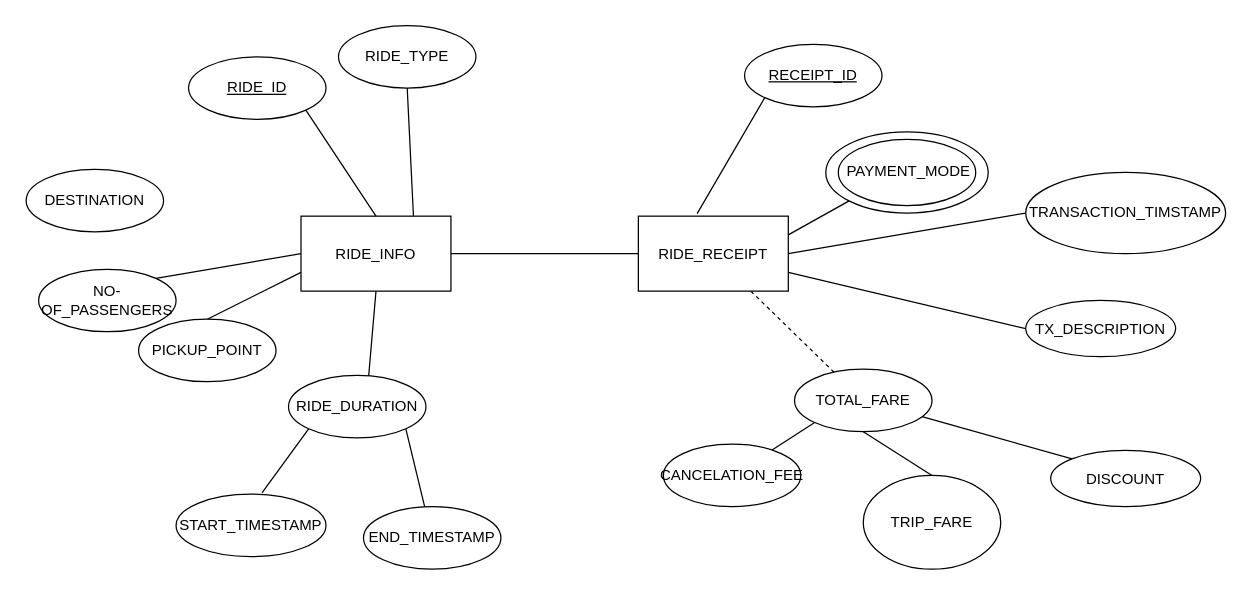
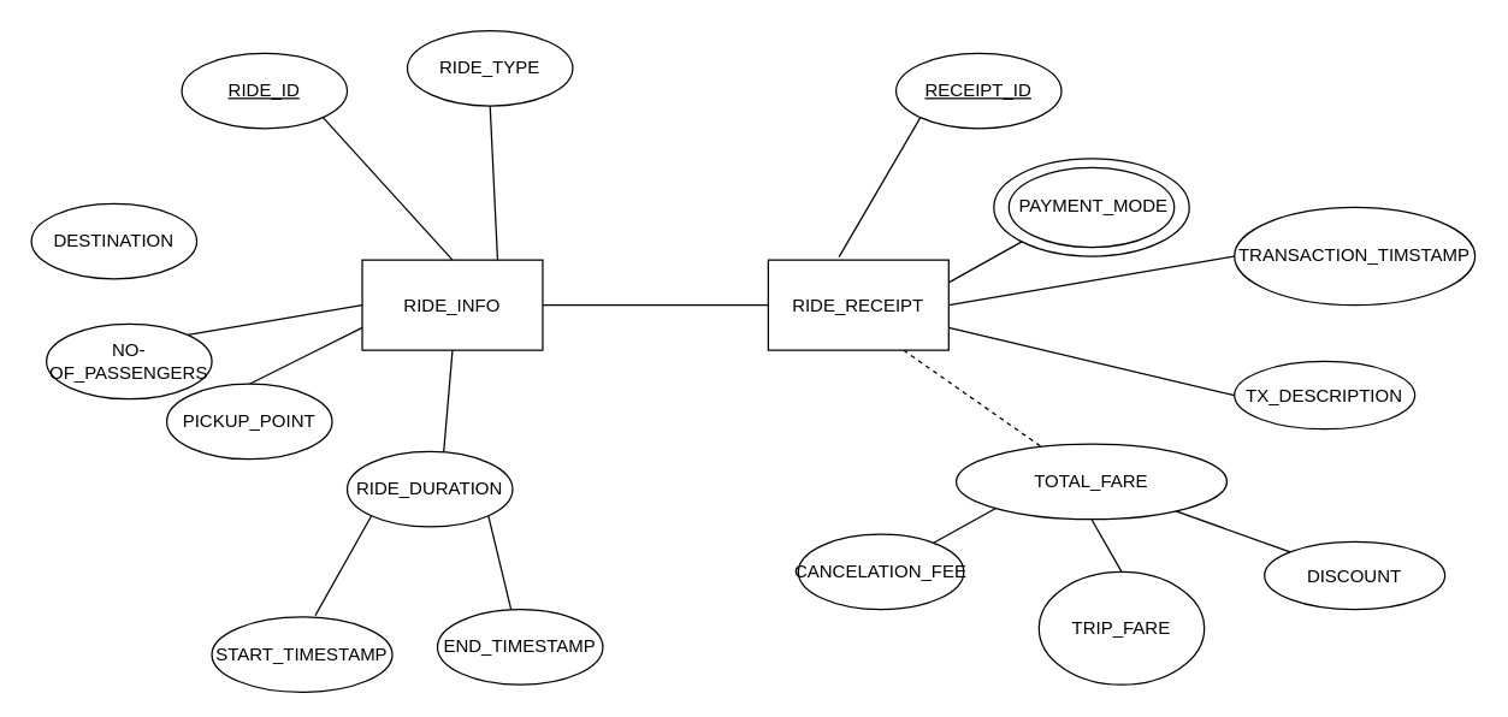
  <mxCell id="0" />
  <mxCell id="1" parent="0" />
  <mxCell id="2" style="edgeStyle=none;rounded=0;orthogonalLoop=1;jettySize=auto;html=1;exitX=0;exitY=0.75;exitDx=0;exitDy=0;entryX=0.5;entryY=0;entryDx=0;entryDy=0;endArrow=none;endFill=0;" parent="1" source="5" target="20" edge="1"><mxGeometry relative="1" as="geometry" /></mxCell>
  <mxCell id="3" style="edgeStyle=none;rounded=0;orthogonalLoop=1;jettySize=auto;html=1;exitX=0.5;exitY=1;exitDx=0;exitDy=0;entryX=0.582;entryY=0.04;entryDx=0;entryDy=0;entryPerimeter=0;endArrow=none;endFill=0;" parent="1" source="5" target="23" edge="1"><mxGeometry relative="1" as="geometry" /></mxCell>
  <mxCell id="4" style="edgeStyle=none;rounded=0;orthogonalLoop=1;jettySize=auto;html=1;exitX=1;exitY=0.5;exitDx=0;exitDy=0;entryX=0;entryY=0.5;entryDx=0;entryDy=0;endArrow=none;endFill=0;" edge="1" parent="1" source="5" target="14"><mxGeometry relative="1" as="geometry" /></mxCell>
  <mxCell id="5" value="RIDE_INFO" style="rounded=0;whiteSpace=wrap;html=1;" parent="1" vertex="1"><mxGeometry x="240" y="172.5" width="120" height="60" as="geometry" /></mxCell>
  <mxCell id="6" style="edgeStyle=none;rounded=0;orthogonalLoop=1;jettySize=auto;html=1;exitX=1;exitY=1;exitDx=0;exitDy=0;entryX=0.5;entryY=0;entryDx=0;entryDy=0;endArrow=none;endFill=0;" parent="1" source="7" target="5" edge="1"><mxGeometry relative="1" as="geometry" /></mxCell>
- <mxCell id="7" value="&lt;u&gt;RIDE_ID&lt;/u&gt;" style="ellipse;whiteSpace=wrap;html=1;" parent="1" vertex="1"><mxGeometry x="150" y="45" width="110" height="50" as="geometry" /></mxCell>
+ <mxCell id="7" value="&lt;u&gt;RIDE_ID&lt;/u&gt;" style="ellipse;whiteSpace=wrap;html=1;" parent="1" vertex="1"><mxGeometry x="120" y="35" width="110" height="50" as="geometry" /></mxCell>
  <mxCell id="8" style="edgeStyle=none;rounded=0;orthogonalLoop=1;jettySize=auto;html=1;exitX=0;exitY=1;exitDx=0;exitDy=0;entryX=0.392;entryY=-0.033;entryDx=0;entryDy=0;entryPerimeter=0;endArrow=none;endFill=0;" parent="1" source="9" target="14" edge="1"><mxGeometry relative="1" as="geometry" /></mxCell>
  <mxCell id="9" value="&lt;u&gt;RECEIPT_ID&lt;/u&gt;" style="ellipse;whiteSpace=wrap;html=1;" parent="1" vertex="1"><mxGeometry x="595" y="35" width="110" height="50" as="geometry" /></mxCell>
  <mxCell id="10" style="edgeStyle=none;rounded=0;orthogonalLoop=1;jettySize=auto;html=1;exitX=0.75;exitY=1;exitDx=0;exitDy=0;endArrow=none;endFill=0;dashed=1;" parent="1" source="14" target="17" edge="1"><mxGeometry relative="1" as="geometry" /></mxCell>
  <mxCell id="11" style="edgeStyle=none;rounded=0;orthogonalLoop=1;jettySize=auto;html=1;exitX=1;exitY=0.25;exitDx=0;exitDy=0;entryX=0;entryY=1;entryDx=0;entryDy=0;endArrow=none;endFill=0;" parent="1" source="14" target="18" edge="1"><mxGeometry relative="1" as="geometry" /></mxCell>
  <mxCell id="12" style="edgeStyle=none;rounded=0;orthogonalLoop=1;jettySize=auto;html=1;exitX=1;exitY=0.75;exitDx=0;exitDy=0;entryX=0;entryY=0.5;entryDx=0;entryDy=0;endArrow=none;endFill=0;" edge="1" parent="1" source="14" target="35"><mxGeometry relative="1" as="geometry" /></mxCell>
  <mxCell id="13" style="edgeStyle=none;rounded=0;orthogonalLoop=1;jettySize=auto;html=1;exitX=1;exitY=0.5;exitDx=0;exitDy=0;entryX=0;entryY=0.5;entryDx=0;entryDy=0;endArrow=none;endFill=0;" edge="1" parent="1" source="14" target="34"><mxGeometry relative="1" as="geometry" /></mxCell>
  <mxCell id="14" value="RIDE_RECEIPT" style="rounded=0;whiteSpace=wrap;html=1;" parent="1" vertex="1"><mxGeometry x="510" y="172.5" width="120" height="60" as="geometry" /></mxCell>
  <mxCell id="15" style="edgeStyle=none;rounded=0;orthogonalLoop=1;jettySize=auto;html=1;exitX=0;exitY=1;exitDx=0;exitDy=0;endArrow=none;endFill=0;" parent="1" source="17" target="31" edge="1"><mxGeometry relative="1" as="geometry" /></mxCell>
  <mxCell id="16" style="edgeStyle=none;rounded=0;orthogonalLoop=1;jettySize=auto;html=1;exitX=0.5;exitY=1;exitDx=0;exitDy=0;entryX=0.5;entryY=0;entryDx=0;entryDy=0;endArrow=none;endFill=0;" parent="1" source="17" target="30" edge="1"><mxGeometry relative="1" as="geometry" /></mxCell>
- <mxCell id="17" value="TOTAL_FARE" style="ellipse;whiteSpace=wrap;html=1;" parent="1" vertex="1"><mxGeometry x="635" y="295" width="110" height="50" as="geometry" /></mxCell>
+ <mxCell id="17" value="TOTAL_FARE" style="ellipse;whiteSpace=wrap;html=1;" parent="1" vertex="1"><mxGeometry x="635" y="295" width="180" height="50" as="geometry" /></mxCell>
  <mxCell id="18" value="" style="ellipse;whiteSpace=wrap;html=1;" parent="1" vertex="1"><mxGeometry x="660" y="105" width="130" height="65" as="geometry" /></mxCell>
  <mxCell id="19" value="DESTINATION" style="ellipse;whiteSpace=wrap;html=1;" parent="1" vertex="1"><mxGeometry x="20" y="135" width="110" height="50" as="geometry" /></mxCell>
  <mxCell id="20" value="PICKUP_POINT" style="ellipse;whiteSpace=wrap;html=1;" parent="1" vertex="1"><mxGeometry x="110" y="255" width="110" height="50" as="geometry" /></mxCell>
  <mxCell id="21" style="rounded=0;orthogonalLoop=1;jettySize=auto;html=1;exitX=0;exitY=1;exitDx=0;exitDy=0;entryX=0.573;entryY=-0.02;entryDx=0;entryDy=0;entryPerimeter=0;endArrow=none;endFill=0;" parent="1" source="23" target="24" edge="1"><mxGeometry relative="1" as="geometry" /></mxCell>
  <mxCell id="22" style="edgeStyle=none;rounded=0;orthogonalLoop=1;jettySize=auto;html=1;exitX=1;exitY=1;exitDx=0;exitDy=0;endArrow=none;endFill=0;" parent="1" source="23" target="25" edge="1"><mxGeometry relative="1" as="geometry" /></mxCell>
  <mxCell id="23" value="RIDE_DURATION" style="ellipse;whiteSpace=wrap;html=1;" parent="1" vertex="1"><mxGeometry x="230" y="300" width="110" height="50" as="geometry" /></mxCell>
- <mxCell id="24" value="START_TIMESTAMP" style="ellipse;whiteSpace=wrap;html=1;" parent="1" vertex="1"><mxGeometry x="140" y="395" width="120" height="50" as="geometry" /></mxCell>
+ <mxCell id="24" value="START_TIMESTAMP" style="ellipse;whiteSpace=wrap;html=1;" parent="1" vertex="1"><mxGeometry x="140" y="410" width="120" height="50" as="geometry" /></mxCell>
  <mxCell id="25" value="END_TIMESTAMP" style="ellipse;whiteSpace=wrap;html=1;" parent="1" vertex="1"><mxGeometry x="290" y="405" width="110" height="50" as="geometry" /></mxCell>
  <mxCell id="26" style="edgeStyle=none;rounded=0;orthogonalLoop=1;jettySize=auto;html=1;exitX=0.5;exitY=1;exitDx=0;exitDy=0;entryX=0.75;entryY=0;entryDx=0;entryDy=0;endArrow=none;endFill=0;" parent="1" source="27" target="5" edge="1"><mxGeometry relative="1" as="geometry" /></mxCell>
  <mxCell id="27" value="RIDE_TYPE" style="ellipse;whiteSpace=wrap;html=1;" parent="1" vertex="1"><mxGeometry x="270" y="20" width="110" height="50" as="geometry" /></mxCell>
  <mxCell id="28" style="edgeStyle=none;rounded=0;orthogonalLoop=1;jettySize=auto;html=1;exitX=1;exitY=0;exitDx=0;exitDy=0;entryX=0;entryY=0.5;entryDx=0;entryDy=0;endArrow=none;endFill=0;" parent="1" source="29" target="5" edge="1"><mxGeometry relative="1" as="geometry" /></mxCell>
  <mxCell id="29" value="NO-OF_PASSENGERS" style="ellipse;whiteSpace=wrap;html=1;" parent="1" vertex="1"><mxGeometry x="30" y="215" width="110" height="50" as="geometry" /></mxCell>
  <mxCell id="30" value="TRIP_FARE" style="ellipse;whiteSpace=wrap;html=1;" parent="1" vertex="1"><mxGeometry x="690" y="380" width="110" height="75" as="geometry" /></mxCell>
  <mxCell id="31" value="CANCELATION_FEE" style="ellipse;whiteSpace=wrap;html=1;" parent="1" vertex="1"><mxGeometry x="530" y="355" width="110" height="50" as="geometry" /></mxCell>
  <mxCell id="32" value="" style="ellipse;whiteSpace=wrap;html=1;" parent="1" vertex="1"><mxGeometry x="670" y="111" width="110" height="53" as="geometry" /></mxCell>
  <mxCell id="33" value="PAYMENT_MODE" style="text;html=1;" parent="1" vertex="1"><mxGeometry x="675" y="122.5" width="100" height="30" as="geometry" /></mxCell>
  <mxCell id="34" value="TRANSACTION_TIMSTAMP" style="ellipse;whiteSpace=wrap;html=1;" vertex="1" parent="1"><mxGeometry x="820" y="137.5" width="160" height="65" as="geometry" /></mxCell>
  <mxCell id="35" value="TX_DESCRIPTION" style="ellipse;whiteSpace=wrap;html=1;" vertex="1" parent="1"><mxGeometry x="820" y="240" width="120" height="45" as="geometry" /></mxCell>
  <mxCell id="36" style="edgeStyle=none;rounded=0;orthogonalLoop=1;jettySize=auto;html=1;exitX=0;exitY=0;exitDx=0;exitDy=0;endArrow=none;endFill=0;" edge="1" parent="1" source="37" target="17"><mxGeometry relative="1" as="geometry" /></mxCell>
  <mxCell id="37" value="DISCOUNT" style="ellipse;whiteSpace=wrap;html=1;" vertex="1" parent="1"><mxGeometry x="840" y="360" width="120" height="45" as="geometry" /></mxCell>
